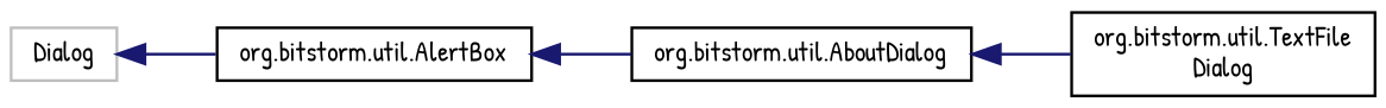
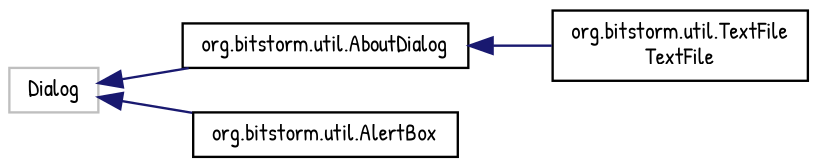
  digraph {
    fontname="Patrick Hand"
    rankdir=LR
    node [color=black fillcolor=white fontname="Patrick Hand" fontsize=10 shape=record style=filled]
    edge [color=midnightblue dir=back fontname="Patrick Hand" fontsize=10 labelfontname=Helvetica labelfontsize=10 style=solid]
    n1 [color=grey75 height=0.2 label=Dialog width=0.4]
    n2 [height=0.2 label="org.bitstorm.util.AboutDialog" width=0.4]
    n3 [height=0.2 label="org.bitstorm.util.AlertBox" width=0.4]
-   n4 [height=0.2 label="org.bitstorm.util.TextFile\lDialog" width=0.4]
-   n3 -> n2
+   n4 [height=0.2 label="org.bitstorm.util.TextFile\lTextFile" width=0.4]
+   n1 -> n2
    n1 -> n3
    n2 -> n4
  }
